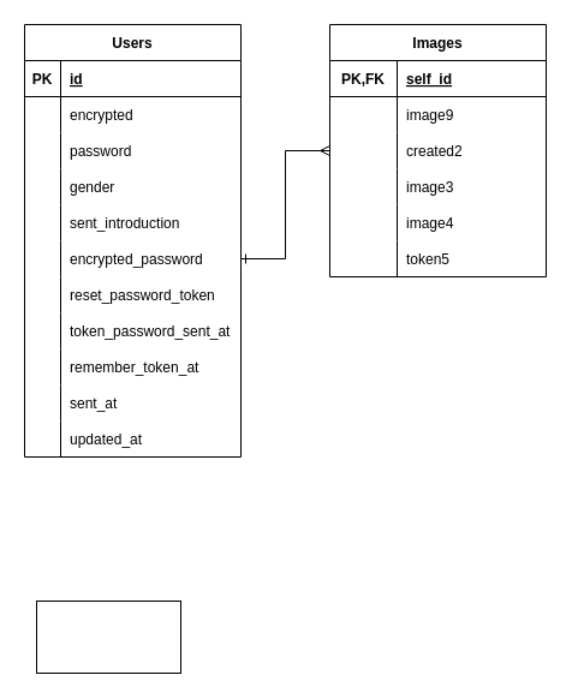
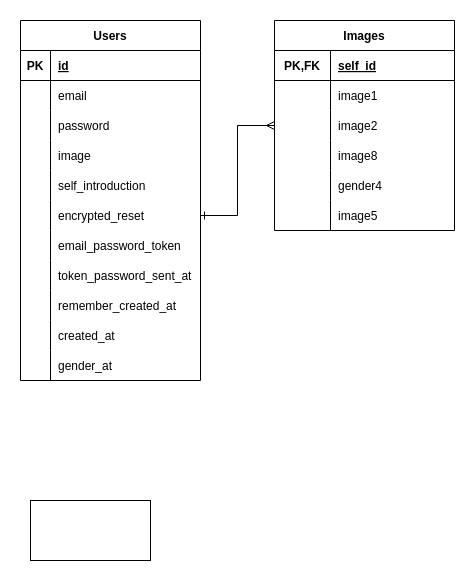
  <mxCell id="0" />
  <mxCell id="1" parent="0" />
  <mxCell id="2" value="" style="rounded=0;whiteSpace=wrap;html=1;" vertex="1" parent="1"><mxGeometry x="30" y="500" width="120" height="60" as="geometry" /></mxCell>
  <mxCell id="3" value="Users" style="shape=table;startSize=30;container=1;collapsible=1;childLayout=tableLayout;fixedRows=1;rowLines=0;fontStyle=1;align=center;resizeLast=1;" vertex="1" parent="1"><mxGeometry x="20" y="20" width="180" height="360" as="geometry" /></mxCell>
  <mxCell id="4" value="" style="shape=tableRow;horizontal=0;startSize=0;swimlaneHead=0;swimlaneBody=0;fillColor=none;collapsible=0;dropTarget=0;points=[[0,0.5],[1,0.5]];portConstraint=eastwest;top=0;left=0;right=0;bottom=1;" vertex="1" parent="3"><mxGeometry y="30" width="180" height="30" as="geometry" /></mxCell>
  <mxCell id="5" value="PK" style="shape=partialRectangle;connectable=0;fillColor=none;top=0;left=0;bottom=0;right=0;fontStyle=1;overflow=hidden;" vertex="1" parent="4"><mxGeometry width="30" height="30" as="geometry"><mxRectangle width="30" height="30" as="alternateBounds" /></mxGeometry></mxCell>
  <mxCell id="6" value="id" style="shape=partialRectangle;connectable=0;fillColor=none;top=0;left=0;bottom=0;right=0;align=left;spacingLeft=6;fontStyle=5;overflow=hidden;" vertex="1" parent="4"><mxGeometry x="30" width="150" height="30" as="geometry"><mxRectangle width="150" height="30" as="alternateBounds" /></mxGeometry></mxCell>
  <mxCell id="7" value="" style="shape=tableRow;horizontal=0;startSize=0;swimlaneHead=0;swimlaneBody=0;fillColor=none;collapsible=0;dropTarget=0;points=[[0,0.5],[1,0.5]];portConstraint=eastwest;top=0;left=0;right=0;bottom=0;" vertex="1" parent="3"><mxGeometry y="60" width="180" height="30" as="geometry" /></mxCell>
  <mxCell id="8" value="" style="shape=partialRectangle;connectable=0;fillColor=none;top=0;left=0;bottom=0;right=0;editable=1;overflow=hidden;" vertex="1" parent="7"><mxGeometry width="30" height="30" as="geometry"><mxRectangle width="30" height="30" as="alternateBounds" /></mxGeometry></mxCell>
- <mxCell id="9" value="encrypted" style="shape=partialRectangle;connectable=0;fillColor=none;top=0;left=0;bottom=0;right=0;align=left;spacingLeft=6;overflow=hidden;" vertex="1" parent="7"><mxGeometry x="30" width="150" height="30" as="geometry"><mxRectangle width="150" height="30" as="alternateBounds" /></mxGeometry></mxCell>
+ <mxCell id="9" value="email" style="shape=partialRectangle;connectable=0;fillColor=none;top=0;left=0;bottom=0;right=0;align=left;spacingLeft=6;overflow=hidden;" vertex="1" parent="7"><mxGeometry x="30" width="150" height="30" as="geometry"><mxRectangle width="150" height="30" as="alternateBounds" /></mxGeometry></mxCell>
  <mxCell id="10" value="" style="shape=tableRow;horizontal=0;startSize=0;swimlaneHead=0;swimlaneBody=0;fillColor=none;collapsible=0;dropTarget=0;points=[[0,0.5],[1,0.5]];portConstraint=eastwest;top=0;left=0;right=0;bottom=0;" vertex="1" parent="3"><mxGeometry y="90" width="180" height="30" as="geometry" /></mxCell>
  <mxCell id="11" value="" style="shape=partialRectangle;connectable=0;fillColor=none;top=0;left=0;bottom=0;right=0;editable=1;overflow=hidden;" vertex="1" parent="10"><mxGeometry width="30" height="30" as="geometry"><mxRectangle width="30" height="30" as="alternateBounds" /></mxGeometry></mxCell>
  <mxCell id="12" value="password" style="shape=partialRectangle;connectable=0;fillColor=none;top=0;left=0;bottom=0;right=0;align=left;spacingLeft=6;overflow=hidden;" vertex="1" parent="10"><mxGeometry x="30" width="150" height="30" as="geometry"><mxRectangle width="150" height="30" as="alternateBounds" /></mxGeometry></mxCell>
  <mxCell id="13" value="" style="shape=tableRow;horizontal=0;startSize=0;swimlaneHead=0;swimlaneBody=0;fillColor=none;collapsible=0;dropTarget=0;points=[[0,0.5],[1,0.5]];portConstraint=eastwest;top=0;left=0;right=0;bottom=0;" vertex="1" parent="3"><mxGeometry y="120" width="180" height="30" as="geometry" /></mxCell>
  <mxCell id="14" value="" style="shape=partialRectangle;connectable=0;fillColor=none;top=0;left=0;bottom=0;right=0;editable=1;overflow=hidden;" vertex="1" parent="13"><mxGeometry width="30" height="30" as="geometry"><mxRectangle width="30" height="30" as="alternateBounds" /></mxGeometry></mxCell>
- <mxCell id="15" value="gender" style="shape=partialRectangle;connectable=0;fillColor=none;top=0;left=0;bottom=0;right=0;align=left;spacingLeft=6;overflow=hidden;" vertex="1" parent="13"><mxGeometry x="30" width="150" height="30" as="geometry"><mxRectangle width="150" height="30" as="alternateBounds" /></mxGeometry></mxCell>
+ <mxCell id="15" value="image" style="shape=partialRectangle;connectable=0;fillColor=none;top=0;left=0;bottom=0;right=0;align=left;spacingLeft=6;overflow=hidden;" vertex="1" parent="13"><mxGeometry x="30" width="150" height="30" as="geometry"><mxRectangle width="150" height="30" as="alternateBounds" /></mxGeometry></mxCell>
  <mxCell id="16" value="" style="shape=tableRow;horizontal=0;startSize=0;swimlaneHead=0;swimlaneBody=0;fillColor=none;collapsible=0;dropTarget=0;points=[[0,0.5],[1,0.5]];portConstraint=eastwest;top=0;left=0;right=0;bottom=0;" vertex="1" parent="3"><mxGeometry y="150" width="180" height="30" as="geometry" /></mxCell>
  <mxCell id="17" value="" style="shape=partialRectangle;connectable=0;fillColor=none;top=0;left=0;bottom=0;right=0;editable=1;overflow=hidden;" vertex="1" parent="16"><mxGeometry width="30" height="30" as="geometry"><mxRectangle width="30" height="30" as="alternateBounds" /></mxGeometry></mxCell>
- <mxCell id="18" value="sent_introduction" style="shape=partialRectangle;connectable=0;fillColor=none;top=0;left=0;bottom=0;right=0;align=left;spacingLeft=6;overflow=hidden;" vertex="1" parent="16"><mxGeometry x="30" width="150" height="30" as="geometry"><mxRectangle width="150" height="30" as="alternateBounds" /></mxGeometry></mxCell>
+ <mxCell id="18" value="self_introduction" style="shape=partialRectangle;connectable=0;fillColor=none;top=0;left=0;bottom=0;right=0;align=left;spacingLeft=6;overflow=hidden;" vertex="1" parent="16"><mxGeometry x="30" width="150" height="30" as="geometry"><mxRectangle width="150" height="30" as="alternateBounds" /></mxGeometry></mxCell>
  <mxCell id="19" value="" style="shape=tableRow;horizontal=0;startSize=0;swimlaneHead=0;swimlaneBody=0;fillColor=none;collapsible=0;dropTarget=0;points=[[0,0.5],[1,0.5]];portConstraint=eastwest;top=0;left=0;right=0;bottom=0;" vertex="1" parent="3"><mxGeometry y="180" width="180" height="30" as="geometry" /></mxCell>
  <mxCell id="20" value="" style="shape=partialRectangle;connectable=0;fillColor=none;top=0;left=0;bottom=0;right=0;editable=1;overflow=hidden;" vertex="1" parent="19"><mxGeometry width="30" height="30" as="geometry"><mxRectangle width="30" height="30" as="alternateBounds" /></mxGeometry></mxCell>
- <mxCell id="21" value="encrypted_password" style="shape=partialRectangle;connectable=0;fillColor=none;top=0;left=0;bottom=0;right=0;align=left;spacingLeft=6;overflow=hidden;" vertex="1" parent="19"><mxGeometry x="30" width="150" height="30" as="geometry"><mxRectangle width="150" height="30" as="alternateBounds" /></mxGeometry></mxCell>
+ <mxCell id="21" value="encrypted_reset" style="shape=partialRectangle;connectable=0;fillColor=none;top=0;left=0;bottom=0;right=0;align=left;spacingLeft=6;overflow=hidden;" vertex="1" parent="19"><mxGeometry x="30" width="150" height="30" as="geometry"><mxRectangle width="150" height="30" as="alternateBounds" /></mxGeometry></mxCell>
  <mxCell id="22" value="" style="shape=tableRow;horizontal=0;startSize=0;swimlaneHead=0;swimlaneBody=0;fillColor=none;collapsible=0;dropTarget=0;points=[[0,0.5],[1,0.5]];portConstraint=eastwest;top=0;left=0;right=0;bottom=0;" vertex="1" parent="3"><mxGeometry y="210" width="180" height="30" as="geometry" /></mxCell>
  <mxCell id="23" value="" style="shape=partialRectangle;connectable=0;fillColor=none;top=0;left=0;bottom=0;right=0;editable=1;overflow=hidden;" vertex="1" parent="22"><mxGeometry width="30" height="30" as="geometry"><mxRectangle width="30" height="30" as="alternateBounds" /></mxGeometry></mxCell>
- <mxCell id="24" value="reset_password_token" style="shape=partialRectangle;connectable=0;fillColor=none;top=0;left=0;bottom=0;right=0;align=left;spacingLeft=6;overflow=hidden;" vertex="1" parent="22"><mxGeometry x="30" width="150" height="30" as="geometry"><mxRectangle width="150" height="30" as="alternateBounds" /></mxGeometry></mxCell>
+ <mxCell id="24" value="email_password_token" style="shape=partialRectangle;connectable=0;fillColor=none;top=0;left=0;bottom=0;right=0;align=left;spacingLeft=6;overflow=hidden;" vertex="1" parent="22"><mxGeometry x="30" width="150" height="30" as="geometry"><mxRectangle width="150" height="30" as="alternateBounds" /></mxGeometry></mxCell>
  <mxCell id="25" value="" style="shape=tableRow;horizontal=0;startSize=0;swimlaneHead=0;swimlaneBody=0;fillColor=none;collapsible=0;dropTarget=0;points=[[0,0.5],[1,0.5]];portConstraint=eastwest;top=0;left=0;right=0;bottom=0;" vertex="1" parent="3"><mxGeometry y="240" width="180" height="30" as="geometry" /></mxCell>
  <mxCell id="26" value="" style="shape=partialRectangle;connectable=0;fillColor=none;top=0;left=0;bottom=0;right=0;editable=1;overflow=hidden;" vertex="1" parent="25"><mxGeometry width="30" height="30" as="geometry"><mxRectangle width="30" height="30" as="alternateBounds" /></mxGeometry></mxCell>
  <mxCell id="27" value="token_password_sent_at" style="shape=partialRectangle;connectable=0;fillColor=none;top=0;left=0;bottom=0;right=0;align=left;spacingLeft=6;overflow=hidden;" vertex="1" parent="25"><mxGeometry x="30" width="150" height="30" as="geometry"><mxRectangle width="150" height="30" as="alternateBounds" /></mxGeometry></mxCell>
  <mxCell id="28" value="" style="shape=tableRow;horizontal=0;startSize=0;swimlaneHead=0;swimlaneBody=0;fillColor=none;collapsible=0;dropTarget=0;points=[[0,0.5],[1,0.5]];portConstraint=eastwest;top=0;left=0;right=0;bottom=0;" vertex="1" parent="3"><mxGeometry y="270" width="180" height="30" as="geometry" /></mxCell>
  <mxCell id="29" value="" style="shape=partialRectangle;connectable=0;fillColor=none;top=0;left=0;bottom=0;right=0;editable=1;overflow=hidden;" vertex="1" parent="28"><mxGeometry width="30" height="30" as="geometry"><mxRectangle width="30" height="30" as="alternateBounds" /></mxGeometry></mxCell>
- <mxCell id="30" value="remember_token_at" style="shape=partialRectangle;connectable=0;fillColor=none;top=0;left=0;bottom=0;right=0;align=left;spacingLeft=6;overflow=hidden;" vertex="1" parent="28"><mxGeometry x="30" width="150" height="30" as="geometry"><mxRectangle width="150" height="30" as="alternateBounds" /></mxGeometry></mxCell>
+ <mxCell id="30" value="remember_created_at" style="shape=partialRectangle;connectable=0;fillColor=none;top=0;left=0;bottom=0;right=0;align=left;spacingLeft=6;overflow=hidden;" vertex="1" parent="28"><mxGeometry x="30" width="150" height="30" as="geometry"><mxRectangle width="150" height="30" as="alternateBounds" /></mxGeometry></mxCell>
  <mxCell id="31" value="" style="shape=tableRow;horizontal=0;startSize=0;swimlaneHead=0;swimlaneBody=0;fillColor=none;collapsible=0;dropTarget=0;points=[[0,0.5],[1,0.5]];portConstraint=eastwest;top=0;left=0;right=0;bottom=0;" vertex="1" parent="3"><mxGeometry y="300" width="180" height="30" as="geometry" /></mxCell>
  <mxCell id="32" value="" style="shape=partialRectangle;connectable=0;fillColor=none;top=0;left=0;bottom=0;right=0;editable=1;overflow=hidden;" vertex="1" parent="31"><mxGeometry width="30" height="30" as="geometry"><mxRectangle width="30" height="30" as="alternateBounds" /></mxGeometry></mxCell>
- <mxCell id="33" value="sent_at" style="shape=partialRectangle;connectable=0;fillColor=none;top=0;left=0;bottom=0;right=0;align=left;spacingLeft=6;overflow=hidden;" vertex="1" parent="31"><mxGeometry x="30" width="150" height="30" as="geometry"><mxRectangle width="150" height="30" as="alternateBounds" /></mxGeometry></mxCell>
+ <mxCell id="33" value="created_at" style="shape=partialRectangle;connectable=0;fillColor=none;top=0;left=0;bottom=0;right=0;align=left;spacingLeft=6;overflow=hidden;" vertex="1" parent="31"><mxGeometry x="30" width="150" height="30" as="geometry"><mxRectangle width="150" height="30" as="alternateBounds" /></mxGeometry></mxCell>
  <mxCell id="34" value="" style="shape=tableRow;horizontal=0;startSize=0;swimlaneHead=0;swimlaneBody=0;fillColor=none;collapsible=0;dropTarget=0;points=[[0,0.5],[1,0.5]];portConstraint=eastwest;top=0;left=0;right=0;bottom=0;" vertex="1" parent="3"><mxGeometry y="330" width="180" height="30" as="geometry" /></mxCell>
  <mxCell id="35" value="" style="shape=partialRectangle;connectable=0;fillColor=none;top=0;left=0;bottom=0;right=0;editable=1;overflow=hidden;" vertex="1" parent="34"><mxGeometry width="30" height="30" as="geometry"><mxRectangle width="30" height="30" as="alternateBounds" /></mxGeometry></mxCell>
- <mxCell id="36" value="updated_at" style="shape=partialRectangle;connectable=0;fillColor=none;top=0;left=0;bottom=0;right=0;align=left;spacingLeft=6;overflow=hidden;" vertex="1" parent="34"><mxGeometry x="30" width="150" height="30" as="geometry"><mxRectangle width="150" height="30" as="alternateBounds" /></mxGeometry></mxCell>
+ <mxCell id="36" value="gender_at" style="shape=partialRectangle;connectable=0;fillColor=none;top=0;left=0;bottom=0;right=0;align=left;spacingLeft=6;overflow=hidden;" vertex="1" parent="34"><mxGeometry x="30" width="150" height="30" as="geometry"><mxRectangle width="150" height="30" as="alternateBounds" /></mxGeometry></mxCell>
  <mxCell id="37" value="Images" style="shape=table;startSize=30;container=1;collapsible=1;childLayout=tableLayout;fixedRows=1;rowLines=0;fontStyle=1;align=center;resizeLast=1;" vertex="1" parent="1"><mxGeometry x="274" y="20" width="180" height="210" as="geometry" /></mxCell>
  <mxCell id="38" value="" style="shape=tableRow;horizontal=0;startSize=0;swimlaneHead=0;swimlaneBody=0;fillColor=none;collapsible=0;dropTarget=0;points=[[0,0.5],[1,0.5]];portConstraint=eastwest;top=0;left=0;right=0;bottom=1;strokeColor=default;" vertex="1" parent="37"><mxGeometry y="30" width="180" height="30" as="geometry" /></mxCell>
  <mxCell id="39" value="PK,FK" style="shape=partialRectangle;connectable=0;fillColor=none;top=0;left=0;bottom=0;right=0;fontStyle=1;overflow=hidden;" vertex="1" parent="38"><mxGeometry width="56" height="30" as="geometry"><mxRectangle width="56" height="30" as="alternateBounds" /></mxGeometry></mxCell>
  <mxCell id="40" value="self_id" style="shape=partialRectangle;connectable=0;fillColor=none;top=0;left=0;bottom=0;right=0;align=left;spacingLeft=6;fontStyle=5;overflow=hidden;" vertex="1" parent="38"><mxGeometry x="56" width="124" height="30" as="geometry"><mxRectangle width="124" height="30" as="alternateBounds" /></mxGeometry></mxCell>
  <mxCell id="41" value="" style="shape=tableRow;horizontal=0;startSize=0;swimlaneHead=0;swimlaneBody=0;fillColor=none;collapsible=0;dropTarget=0;points=[[0,0.5],[1,0.5]];portConstraint=eastwest;top=0;left=0;right=0;bottom=0;" vertex="1" parent="37"><mxGeometry y="60" width="180" height="30" as="geometry" /></mxCell>
  <mxCell id="42" value="" style="shape=partialRectangle;connectable=0;fillColor=none;top=0;left=0;bottom=0;right=0;editable=1;overflow=hidden;" vertex="1" parent="41"><mxGeometry width="56" height="30" as="geometry"><mxRectangle width="56" height="30" as="alternateBounds" /></mxGeometry></mxCell>
- <mxCell id="43" value="image9" style="shape=partialRectangle;connectable=0;fillColor=none;top=0;left=0;bottom=0;right=0;align=left;spacingLeft=6;overflow=hidden;" vertex="1" parent="41"><mxGeometry x="56" width="124" height="30" as="geometry"><mxRectangle width="124" height="30" as="alternateBounds" /></mxGeometry></mxCell>
+ <mxCell id="43" value="image1" style="shape=partialRectangle;connectable=0;fillColor=none;top=0;left=0;bottom=0;right=0;align=left;spacingLeft=6;overflow=hidden;" vertex="1" parent="41"><mxGeometry x="56" width="124" height="30" as="geometry"><mxRectangle width="124" height="30" as="alternateBounds" /></mxGeometry></mxCell>
  <mxCell id="44" value="" style="shape=tableRow;horizontal=0;startSize=0;swimlaneHead=0;swimlaneBody=0;fillColor=none;collapsible=0;dropTarget=0;points=[[0,0.5],[1,0.5]];portConstraint=eastwest;top=0;left=0;right=0;bottom=0;" vertex="1" parent="37"><mxGeometry y="90" width="180" height="30" as="geometry" /></mxCell>
  <mxCell id="45" value="" style="shape=partialRectangle;connectable=0;fillColor=none;top=0;left=0;bottom=0;right=0;editable=1;overflow=hidden;" vertex="1" parent="44"><mxGeometry width="56" height="30" as="geometry"><mxRectangle width="56" height="30" as="alternateBounds" /></mxGeometry></mxCell>
- <mxCell id="46" value="created2" style="shape=partialRectangle;connectable=0;fillColor=none;top=0;left=0;bottom=0;right=0;align=left;spacingLeft=6;overflow=hidden;" vertex="1" parent="44"><mxGeometry x="56" width="124" height="30" as="geometry"><mxRectangle width="124" height="30" as="alternateBounds" /></mxGeometry></mxCell>
+ <mxCell id="46" value="image2" style="shape=partialRectangle;connectable=0;fillColor=none;top=0;left=0;bottom=0;right=0;align=left;spacingLeft=6;overflow=hidden;" vertex="1" parent="44"><mxGeometry x="56" width="124" height="30" as="geometry"><mxRectangle width="124" height="30" as="alternateBounds" /></mxGeometry></mxCell>
  <mxCell id="47" value="" style="shape=tableRow;horizontal=0;startSize=0;swimlaneHead=0;swimlaneBody=0;fillColor=none;collapsible=0;dropTarget=0;points=[[0,0.5],[1,0.5]];portConstraint=eastwest;top=0;left=0;right=0;bottom=0;" vertex="1" parent="37"><mxGeometry y="120" width="180" height="30" as="geometry" /></mxCell>
  <mxCell id="48" value="" style="shape=partialRectangle;connectable=0;fillColor=none;top=0;left=0;bottom=0;right=0;editable=1;overflow=hidden;" vertex="1" parent="47"><mxGeometry width="56" height="30" as="geometry"><mxRectangle width="56" height="30" as="alternateBounds" /></mxGeometry></mxCell>
- <mxCell id="49" value="image3" style="shape=partialRectangle;connectable=0;fillColor=none;top=0;left=0;bottom=0;right=0;align=left;spacingLeft=6;overflow=hidden;" vertex="1" parent="47"><mxGeometry x="56" width="124" height="30" as="geometry"><mxRectangle width="124" height="30" as="alternateBounds" /></mxGeometry></mxCell>
+ <mxCell id="49" value="image8" style="shape=partialRectangle;connectable=0;fillColor=none;top=0;left=0;bottom=0;right=0;align=left;spacingLeft=6;overflow=hidden;" vertex="1" parent="47"><mxGeometry x="56" width="124" height="30" as="geometry"><mxRectangle width="124" height="30" as="alternateBounds" /></mxGeometry></mxCell>
  <mxCell id="50" value="" style="shape=tableRow;horizontal=0;startSize=0;swimlaneHead=0;swimlaneBody=0;fillColor=none;collapsible=0;dropTarget=0;points=[[0,0.5],[1,0.5]];portConstraint=eastwest;top=0;left=0;right=0;bottom=0;" vertex="1" parent="37"><mxGeometry y="150" width="180" height="30" as="geometry" /></mxCell>
  <mxCell id="51" value="" style="shape=partialRectangle;connectable=0;fillColor=none;top=0;left=0;bottom=0;right=0;editable=1;overflow=hidden;" vertex="1" parent="50"><mxGeometry width="56" height="30" as="geometry"><mxRectangle width="56" height="30" as="alternateBounds" /></mxGeometry></mxCell>
- <mxCell id="52" value="image4" style="shape=partialRectangle;connectable=0;fillColor=none;top=0;left=0;bottom=0;right=0;align=left;spacingLeft=6;overflow=hidden;" vertex="1" parent="50"><mxGeometry x="56" width="124" height="30" as="geometry"><mxRectangle width="124" height="30" as="alternateBounds" /></mxGeometry></mxCell>
+ <mxCell id="52" value="gender4" style="shape=partialRectangle;connectable=0;fillColor=none;top=0;left=0;bottom=0;right=0;align=left;spacingLeft=6;overflow=hidden;" vertex="1" parent="50"><mxGeometry x="56" width="124" height="30" as="geometry"><mxRectangle width="124" height="30" as="alternateBounds" /></mxGeometry></mxCell>
  <mxCell id="53" value="" style="shape=tableRow;horizontal=0;startSize=0;swimlaneHead=0;swimlaneBody=0;fillColor=none;collapsible=0;dropTarget=0;points=[[0,0.5],[1,0.5]];portConstraint=eastwest;top=0;left=0;right=0;bottom=0;" vertex="1" parent="37"><mxGeometry y="180" width="180" height="30" as="geometry" /></mxCell>
  <mxCell id="54" value="" style="shape=partialRectangle;connectable=0;fillColor=none;top=0;left=0;bottom=0;right=0;editable=1;overflow=hidden;" vertex="1" parent="53"><mxGeometry width="56" height="30" as="geometry"><mxRectangle width="56" height="30" as="alternateBounds" /></mxGeometry></mxCell>
- <mxCell id="55" value="token5" style="shape=partialRectangle;connectable=0;fillColor=none;top=0;left=0;bottom=0;right=0;align=left;spacingLeft=6;overflow=hidden;" vertex="1" parent="53"><mxGeometry x="56" width="124" height="30" as="geometry"><mxRectangle width="124" height="30" as="alternateBounds" /></mxGeometry></mxCell>
+ <mxCell id="55" value="image5" style="shape=partialRectangle;connectable=0;fillColor=none;top=0;left=0;bottom=0;right=0;align=left;spacingLeft=6;overflow=hidden;" vertex="1" parent="53"><mxGeometry x="56" width="124" height="30" as="geometry"><mxRectangle width="124" height="30" as="alternateBounds" /></mxGeometry></mxCell>
  <mxCell id="56" style="edgeStyle=orthogonalEdgeStyle;rounded=0;orthogonalLoop=1;jettySize=auto;html=1;exitX=1;exitY=0.5;exitDx=0;exitDy=0;entryX=0;entryY=0.5;entryDx=0;entryDy=0;endArrow=ERmany;endFill=0;startArrow=ERone;startFill=0;" edge="1" parent="1" source="19" target="44"><mxGeometry relative="1" as="geometry" /></mxCell>
